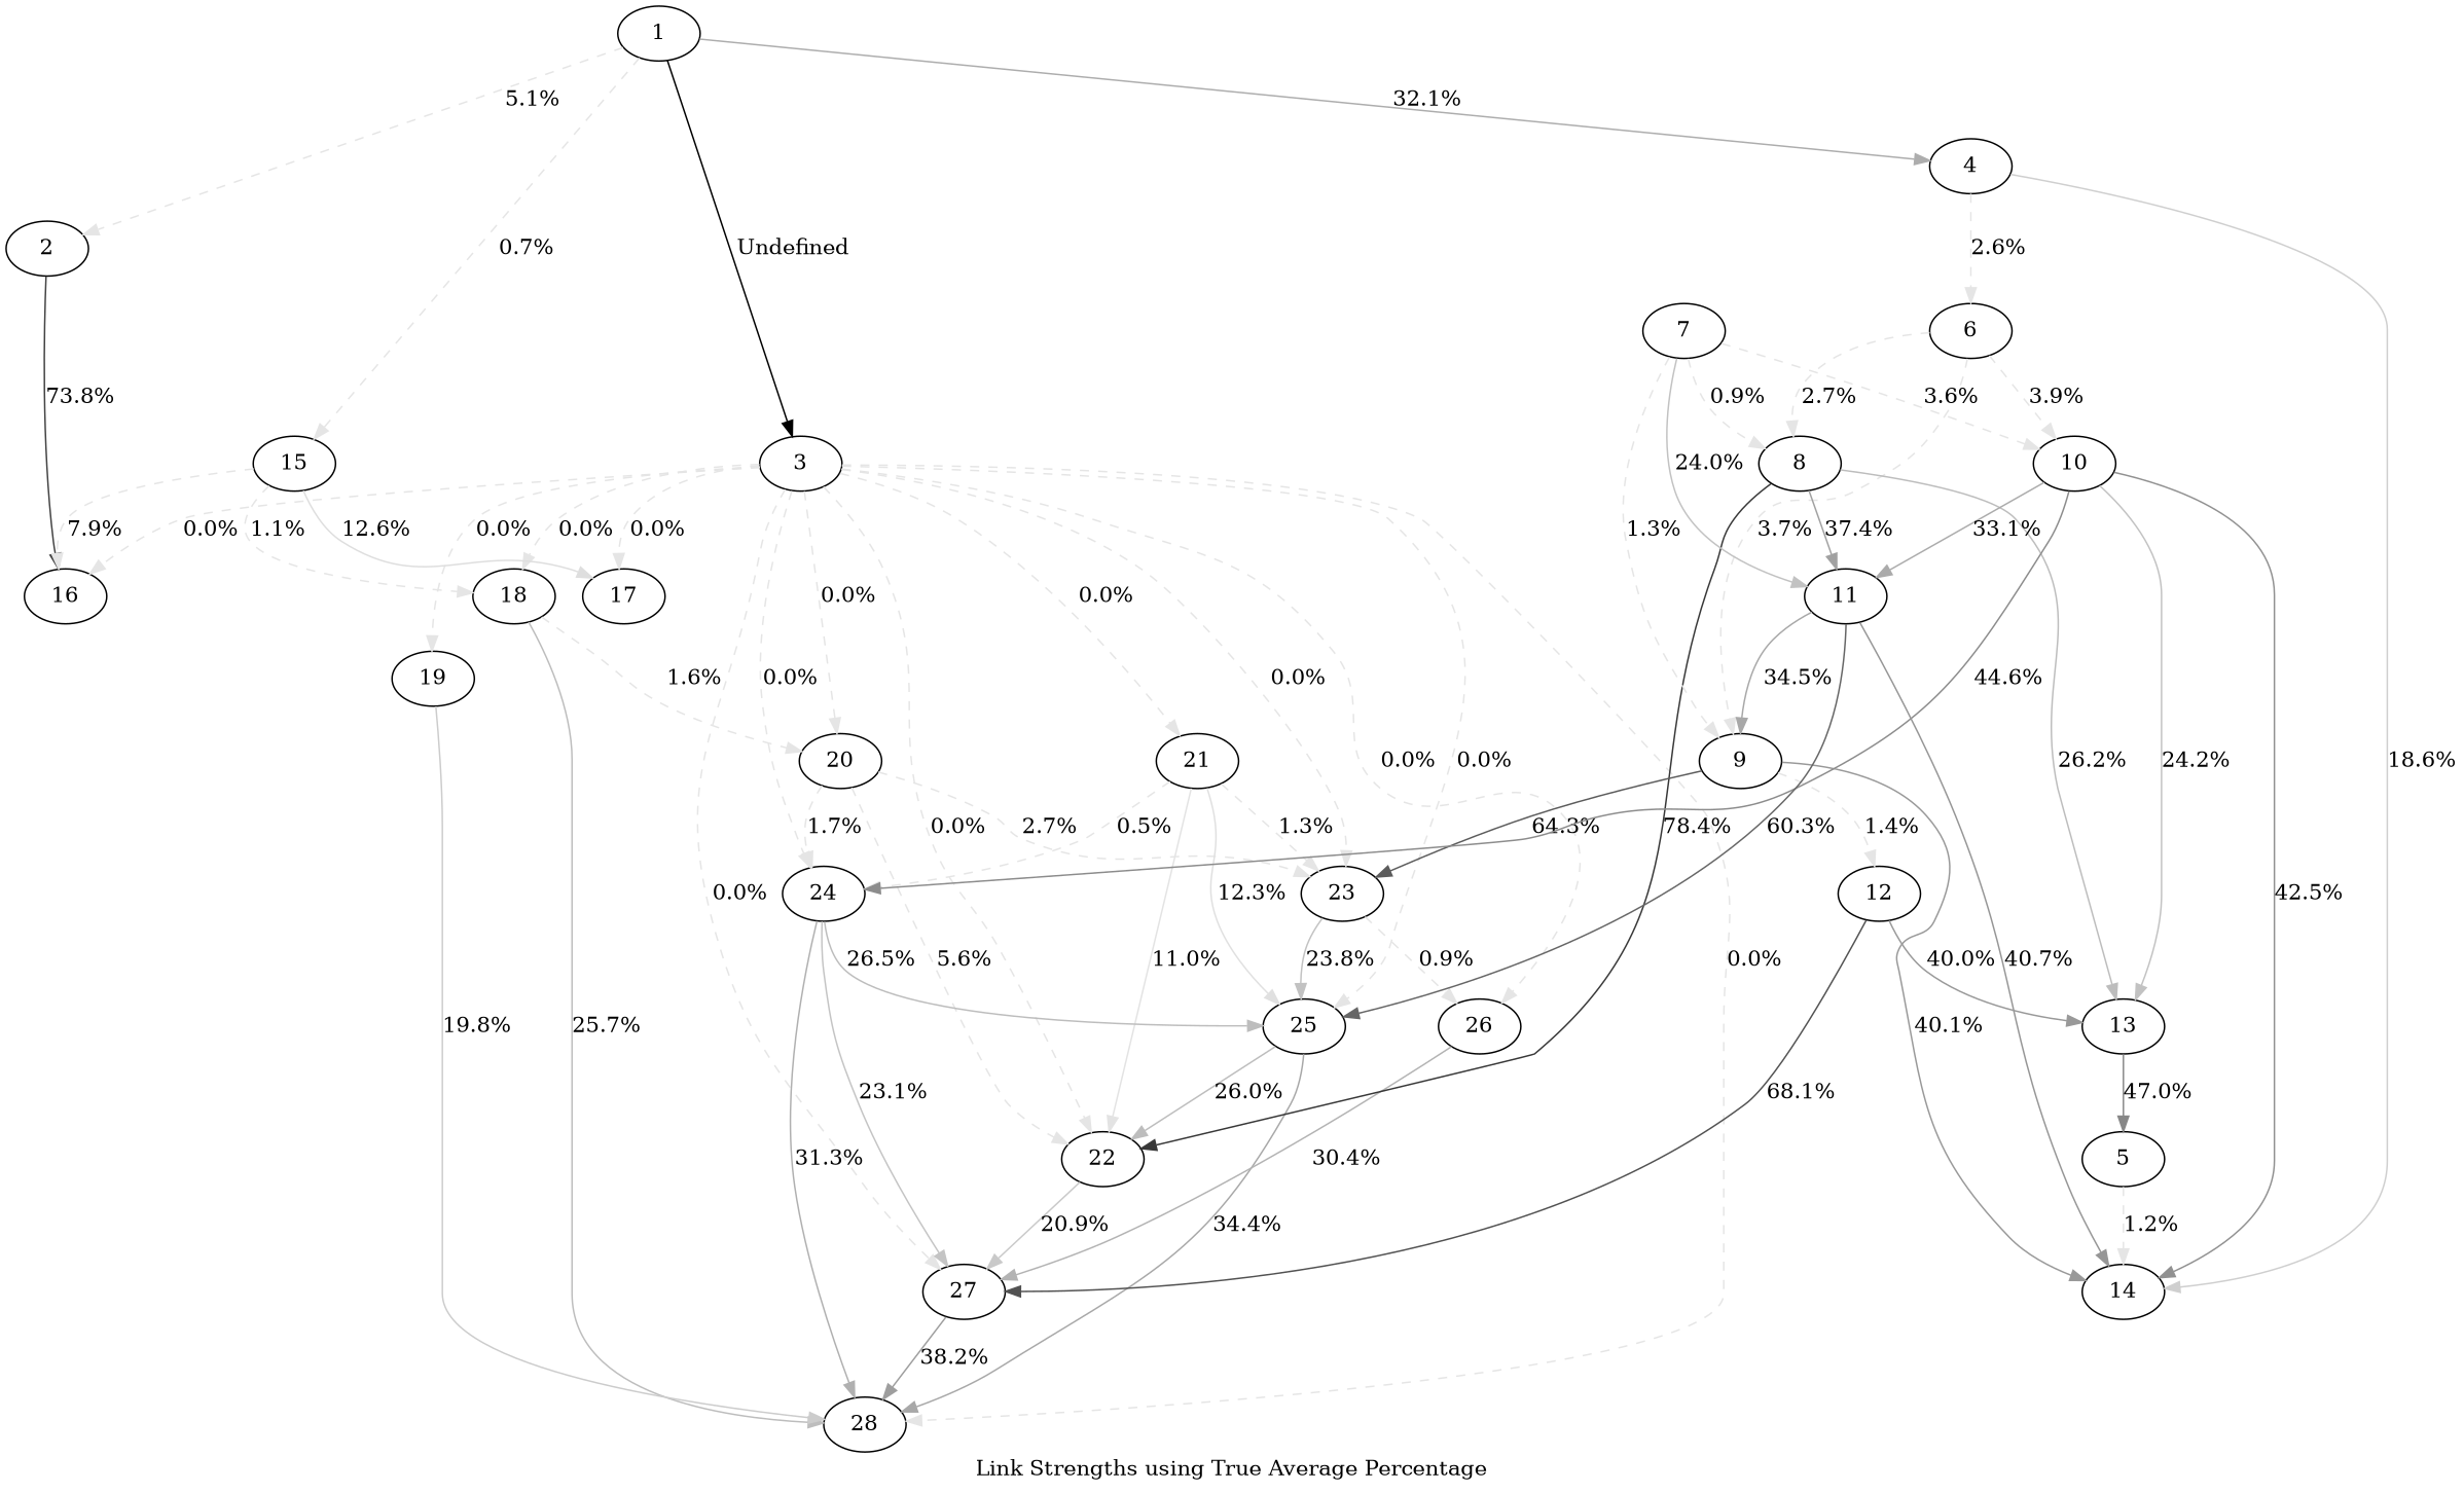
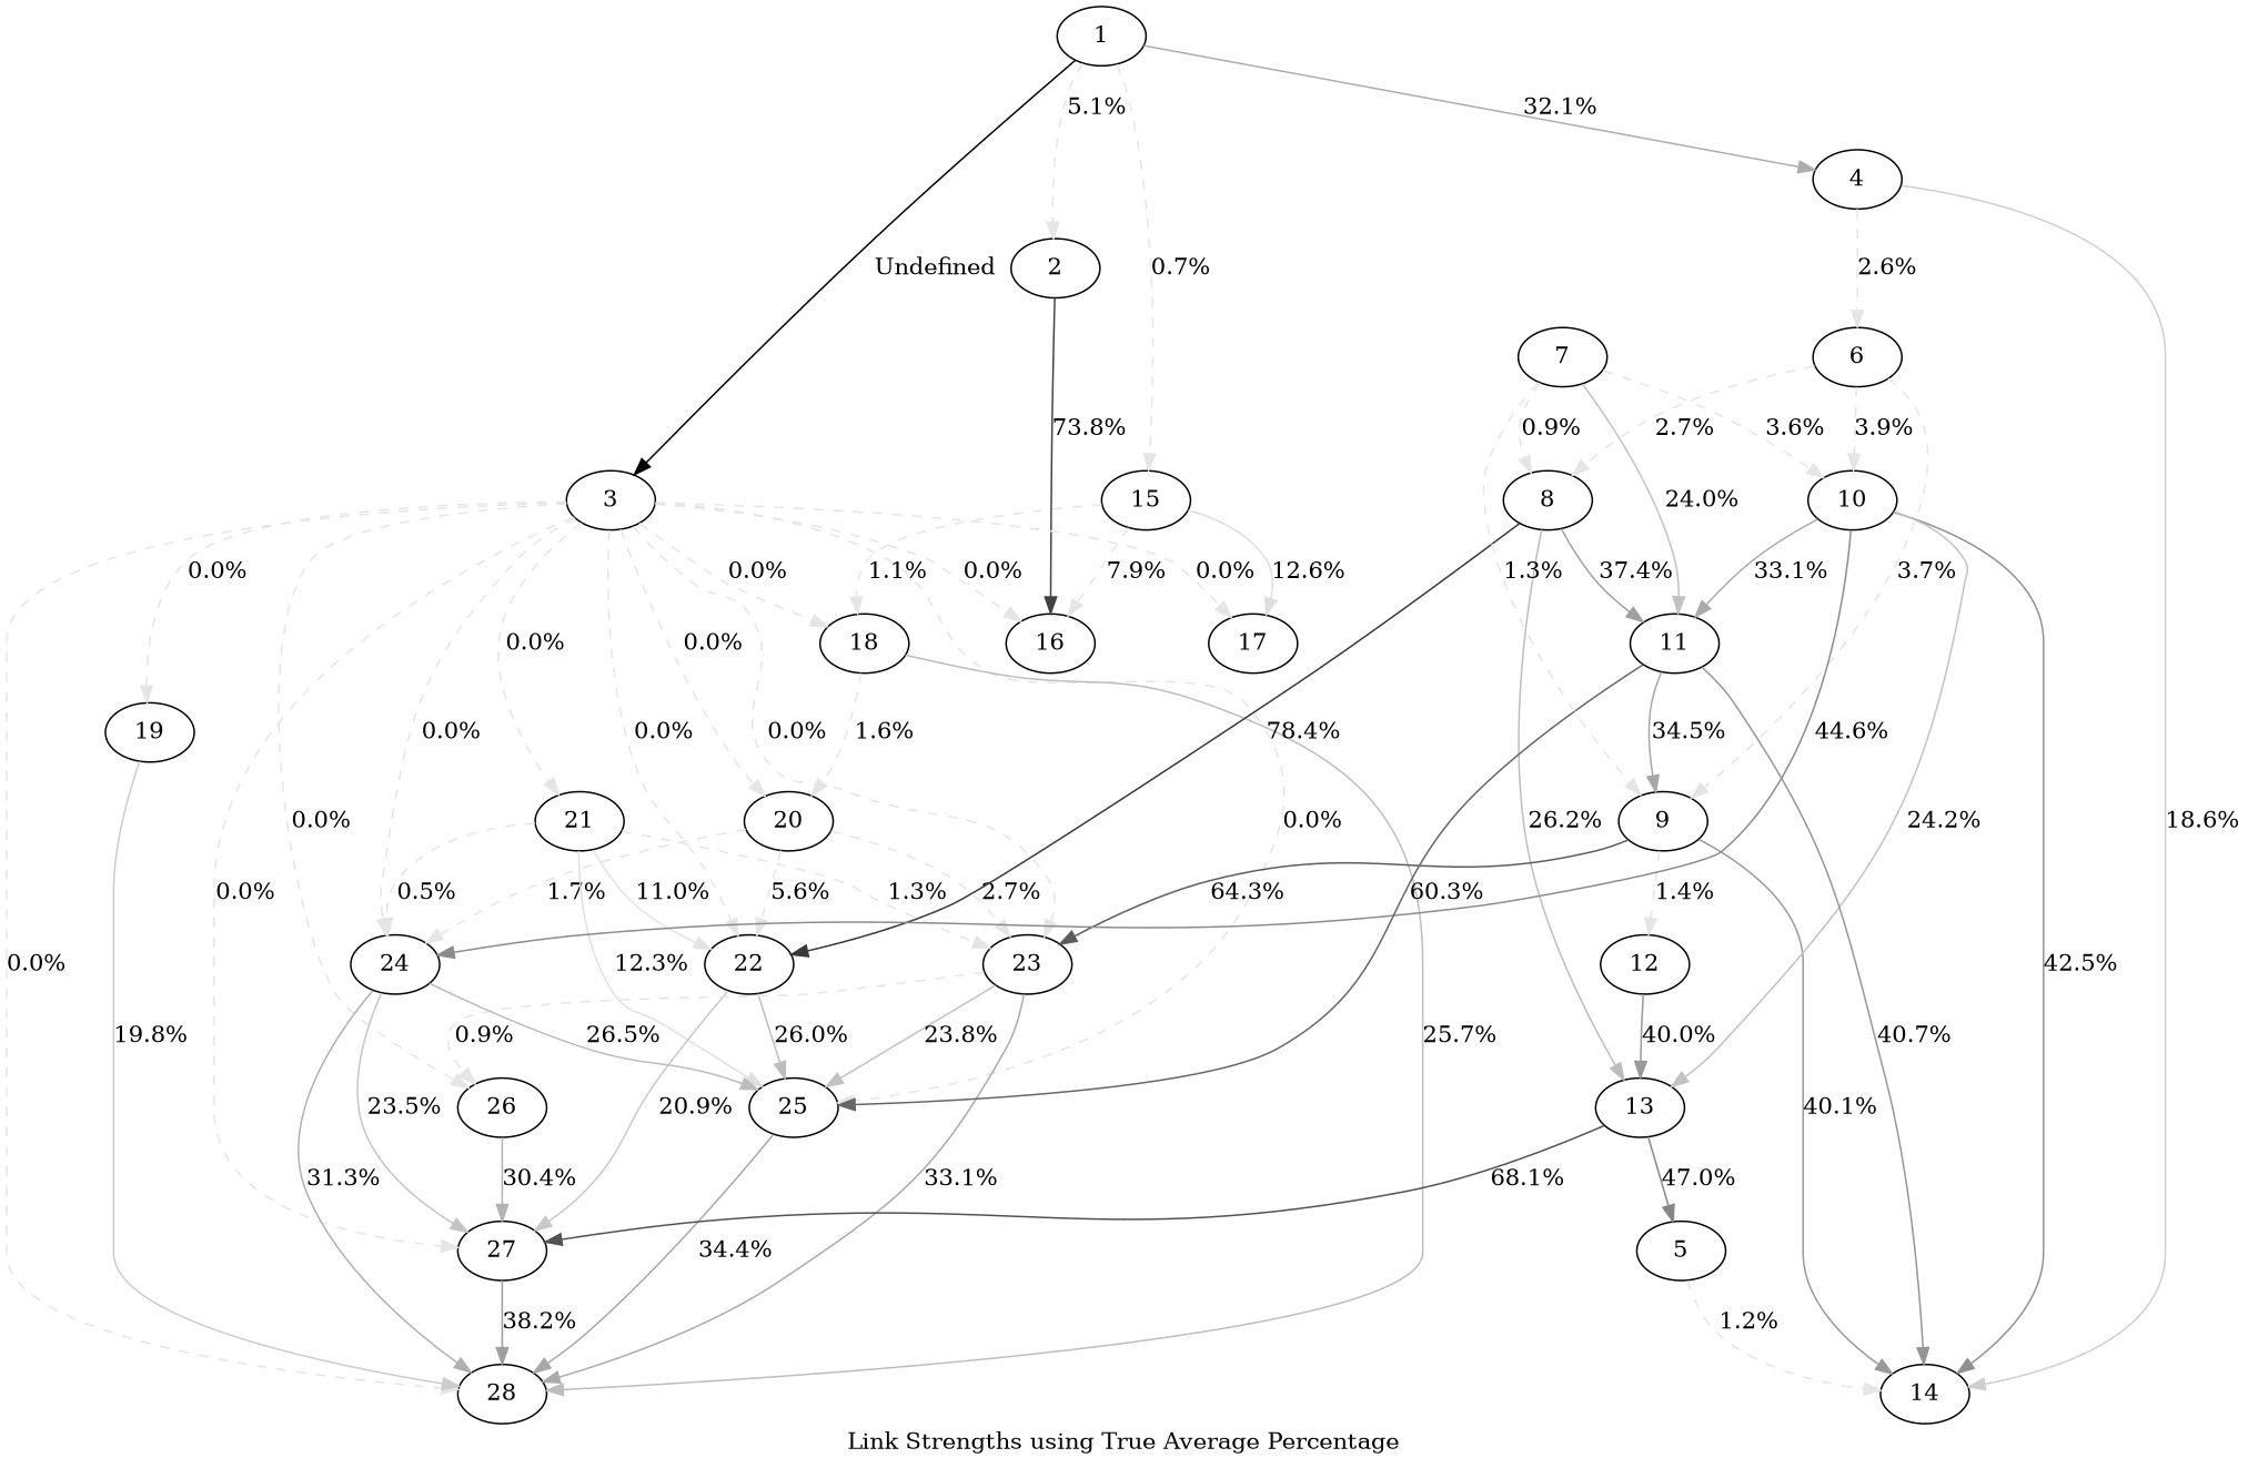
  digraph {
    label="Link Strengths using True Average Percentage"
    node [shape=ellipse]
    edge [color=gray90]
    1
    2
    3
    4
    15
    16
    17
    18
    19
    20
    21
    22
    23
    24
    25
    26
    27
    28
    6
    14
    8
    9
    10
    5
    11
    13
    12
    7
    1 -> 2 [label="5.1%" style=dashed]
    1 -> 3 [color=gray00 label=Undefined]
    1 -> 4 [color=gray68 label="32.1%"]
    1 -> 15 [label="0.7%" style=dashed]
    2 -> 16 [color=gray26 label="73.8%"]
    3 -> 16 [label="0.0%" style=dashed]
    3 -> 17 [label="0.0%" style=dashed]
    3 -> 18 [label="0.0%" style=dashed]
    3 -> 19 [label="0.0%" style=dashed]
    3 -> 20 [label="0.0%" style=dashed]
    3 -> 21 [label="0.0%" style=dashed]
    3 -> 22 [label="0.0%" style=dashed]
    3 -> 23 [label="0.0%" style=dashed]
    3 -> 24 [label="0.0%" style=dashed]
    3 -> 25 [label="0.0%" style=dashed]
    3 -> 26 [label="0.0%" style=dashed]
    3 -> 27 [label="0.0%" style=dashed]
    3 -> 28 [label="0.0%" style=dashed]
    4 -> 6 [label="2.6%" style=dashed]
    4 -> 14 [color=gray81 label="18.6%"]
    15 -> 16 [label="7.9%" style=dashed]
    15 -> 17 [color=gray87 label="12.6%"]
    15 -> 18 [label="1.1%" style=dashed]
    18 -> 20 [label="1.6%" style=dashed]
    18 -> 28 [color=gray74 label="25.7%"]
    19 -> 28 [color=gray80 label="19.8%"]
    20 -> 22 [label="5.6%" style=dashed]
    20 -> 23 [label="2.7%" style=dashed]
    20 -> 24 [label="1.7%" style=dashed]
    21 -> 22 [color=gray89 label="11.0%"]
    21 -> 23 [label="1.3%" style=dashed]
    21 -> 24 [label="0.5%" style=dashed]
    21 -> 25 [color=gray88 label="12.3%"]
-   25 -> 22 [color=gray74 label="26.0%"]
+   22 -> 25 [color=gray74 label="26.0%"]
    22 -> 27 [color=gray79 label="20.9%"]
    23 -> 25 [color=gray76 label="23.8%"]
    23 -> 26 [label="0.9%" style=dashed]
+   23 -> 28 [color=gray67 label="33.1%"]
    24 -> 25 [color=gray74 label="26.5%"]
-   24 -> 27 [color=gray77 label="23.1%"]
+   24 -> 27 [color=gray77 label="23.5%"]
    24 -> 28 [color=gray69 label="31.3%"]
    25 -> 28 [color=gray66 label="34.4%"]
    26 -> 27 [color=gray70 label="30.4%"]
    27 -> 28 [color=gray62 label="38.2%"]
    6 -> 8 [label="2.7%" style=dashed]
    6 -> 9 [label="3.7%" style=dashed]
    6 -> 10 [label="3.9%" style=dashed]
    8 -> 22 [color=gray22 label="78.4%"]
    8 -> 11 [color=gray63 label="37.4%"]
    8 -> 13 [color=gray74 label="26.2%"]
    9 -> 23 [color=gray36 label="64.3%"]
    9 -> 14 [color=gray60 label="40.1%"]
    9 -> 12 [label="1.4%" style=dashed]
    10 -> 24 [color=gray55 label="44.6%"]
    10 -> 14 [color=gray57 label="42.5%"]
    10 -> 11 [color=gray67 label="33.1%"]
    10 -> 13 [color=gray76 label="24.2%"]
    5 -> 14 [label="1.2%" style=dashed]
    11 -> 25 [color=gray40 label="60.3%"]
    11 -> 14 [color=gray59 label="40.7%"]
    11 -> 9 [color=gray66 label="34.5%"]
-   12 -> 27 [color=gray32 label="68.1%"]
+   13 -> 27 [color=gray32 label="68.1%"]
    13 -> 5 [color=gray53 label="47.0%"]
    12 -> 13 [color=gray60 label="40.0%"]
    7 -> 8 [label="0.9%" style=dashed]
    7 -> 9 [label="1.3%" style=dashed]
    7 -> 10 [label="3.6%" style=dashed]
    7 -> 11 [color=gray76 label="24.0%"]
  }
